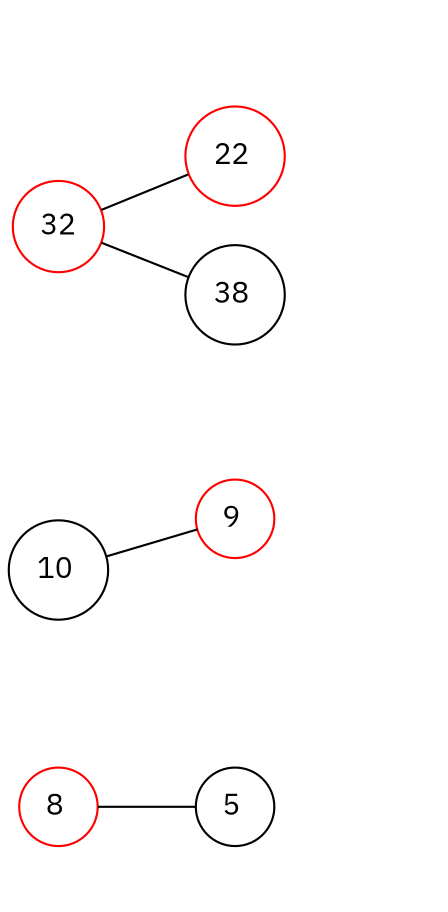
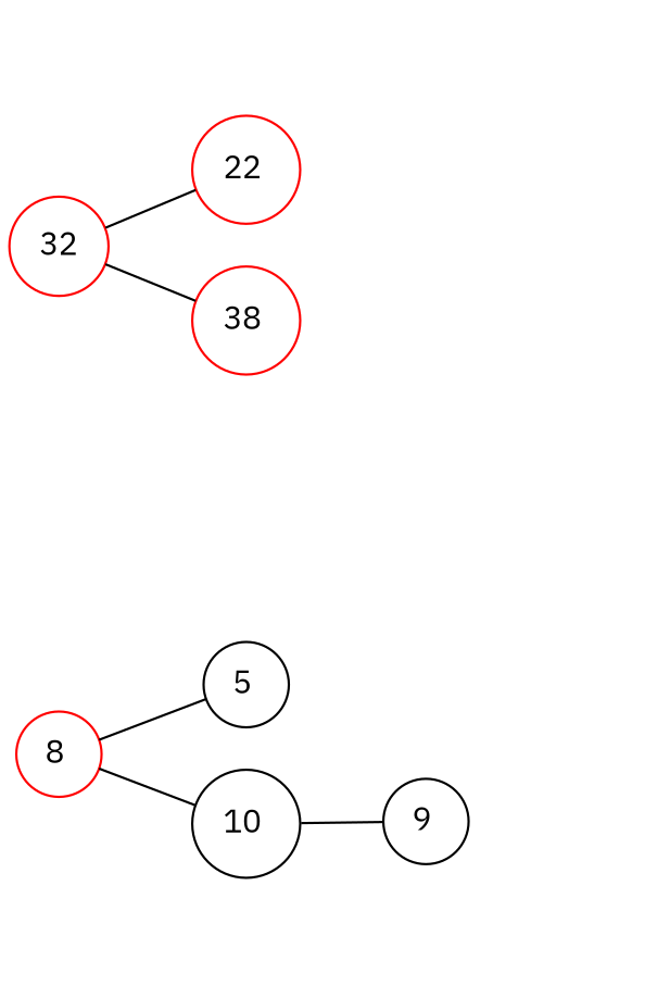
  graph {
    fontname="IBM Plex Sans"
    rankdir=LR
    node [fontname="IBM Plex Sans" shape=circle style=invisible]
    edge [fontname="IBM Plex Sans" style=invis]
    n1 [color=red label="8 " style=""]
    n2 [color=black label="5 " style=""]
    n3 [color=black label="10 " style=""]
    n4 [color=red label=32 style=""]
    n5 [color=red label="22 " style=""]
-   n6 [color=black label="38 " style=""]
+   n6 [color=red label="38 " style=""]
    n7 [label="0 "]
    n8 [label="0 "]
-   n9 [color=red label="9 " style=""]
+   n9 [color=black label="9 " style=""]
    n10 [label="0 "]
    n11 [label="0 "]
    n12 [label="0 "]
    n13 [label="0 "]
    n14 [label="0 "]
    n15 [label="0 "]
    n16 [label="0 "]
    n1 -- n2 [style=""]
+   n1 -- n3 [style=""]
    n2 -- n7
    n2 -- n8
    n3 -- n9 [style=""]
    n3 -- n10
    n4 -- n5 [style=""]
    n4 -- n6 [style=""]
    n5 -- n13
    n5 -- n14
    n6 -- n15
    n6 -- n16
    n9 -- n11
    n9 -- n12
  }
